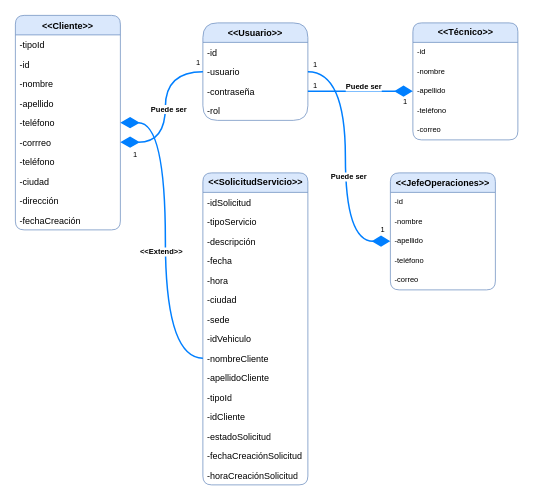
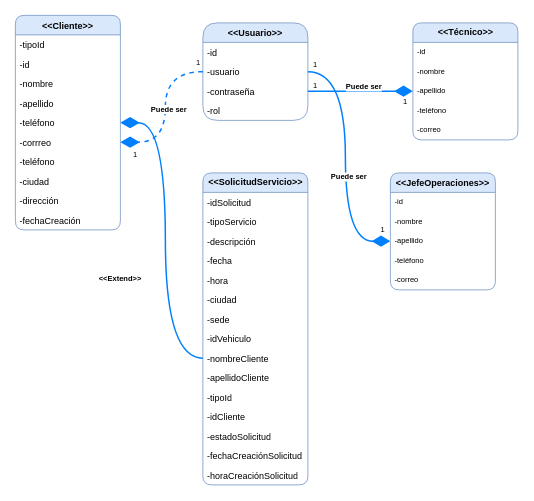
  <mxCell id="0" />
  <mxCell id="1" parent="0" />
  <mxCell id="2" value="&lt;&lt;Cliente&gt;&gt;" style="swimlane;fontStyle=1;childLayout=stackLayout;horizontal=1;startSize=26;fillColor=#dae8fc;horizontalStack=0;resizeParent=1;resizeParentMax=0;resizeLast=0;collapsible=1;marginBottom=0;strokeColor=#6c8ebf;rounded=1;" vertex="1" parent="1"><mxGeometry x="20" y="20" width="140" height="286" as="geometry"><mxRectangle x="290" y="150" width="100" height="30" as="alternateBounds" /></mxGeometry></mxCell>
  <mxCell id="3" value="-tipoId" style="text;strokeColor=none;fillColor=none;align=left;verticalAlign=top;spacingLeft=4;spacingRight=4;overflow=hidden;rotatable=0;points=[[0,0.5],[1,0.5]];portConstraint=eastwest;rounded=1;" vertex="1" parent="2"><mxGeometry y="26" width="140" height="26" as="geometry" /></mxCell>
  <mxCell id="4" value="-id" style="text;strokeColor=none;fillColor=none;align=left;verticalAlign=top;spacingLeft=4;spacingRight=4;overflow=hidden;rotatable=0;points=[[0,0.5],[1,0.5]];portConstraint=eastwest;rounded=1;" vertex="1" parent="2"><mxGeometry y="52" width="140" height="26" as="geometry" /></mxCell>
  <mxCell id="5" value="-nombre" style="text;strokeColor=none;fillColor=none;align=left;verticalAlign=top;spacingLeft=4;spacingRight=4;overflow=hidden;rotatable=0;points=[[0,0.5],[1,0.5]];portConstraint=eastwest;rounded=1;" vertex="1" parent="2"><mxGeometry y="78" width="140" height="26" as="geometry" /></mxCell>
  <mxCell id="6" value="-apellido" style="text;strokeColor=none;fillColor=none;align=left;verticalAlign=top;spacingLeft=4;spacingRight=4;overflow=hidden;rotatable=0;points=[[0,0.5],[1,0.5]];portConstraint=eastwest;rounded=1;" vertex="1" parent="2"><mxGeometry y="104" width="140" height="26" as="geometry" /></mxCell>
  <mxCell id="7" value="-teléfono" style="text;strokeColor=none;fillColor=none;align=left;verticalAlign=top;spacingLeft=4;spacingRight=4;overflow=hidden;rotatable=0;points=[[0,0.5],[1,0.5]];portConstraint=eastwest;rounded=1;" vertex="1" parent="2"><mxGeometry y="130" width="140" height="26" as="geometry" /></mxCell>
  <mxCell id="8" value="-corrreo" style="text;strokeColor=none;fillColor=none;align=left;verticalAlign=top;spacingLeft=4;spacingRight=4;overflow=hidden;rotatable=0;points=[[0,0.5],[1,0.5]];portConstraint=eastwest;rounded=1;" vertex="1" parent="2"><mxGeometry y="156" width="140" height="26" as="geometry" /></mxCell>
  <mxCell id="9" value="-teléfono" style="text;strokeColor=none;fillColor=none;align=left;verticalAlign=top;spacingLeft=4;spacingRight=4;overflow=hidden;rotatable=0;points=[[0,0.5],[1,0.5]];portConstraint=eastwest;rounded=1;" vertex="1" parent="2"><mxGeometry y="182" width="140" height="26" as="geometry" /></mxCell>
  <mxCell id="10" value="-ciudad" style="text;strokeColor=none;fillColor=none;align=left;verticalAlign=top;spacingLeft=4;spacingRight=4;overflow=hidden;rotatable=0;points=[[0,0.5],[1,0.5]];portConstraint=eastwest;rounded=1;" vertex="1" parent="2"><mxGeometry y="208" width="140" height="26" as="geometry" /></mxCell>
  <mxCell id="11" value="-dirección" style="text;strokeColor=none;fillColor=none;align=left;verticalAlign=top;spacingLeft=4;spacingRight=4;overflow=hidden;rotatable=0;points=[[0,0.5],[1,0.5]];portConstraint=eastwest;rounded=1;" vertex="1" parent="2"><mxGeometry y="234" width="140" height="26" as="geometry" /></mxCell>
  <mxCell id="12" value="-fechaCreación" style="text;strokeColor=none;fillColor=none;align=left;verticalAlign=top;spacingLeft=4;spacingRight=4;overflow=hidden;rotatable=0;points=[[0,0.5],[1,0.5]];portConstraint=eastwest;rounded=1;" vertex="1" parent="2"><mxGeometry y="260" width="140" height="26" as="geometry" /></mxCell>
  <mxCell id="13" value="&lt;&lt;Usuario&gt;&gt;" style="swimlane;fontStyle=1;childLayout=stackLayout;horizontal=1;startSize=26;fillColor=#dae8fc;horizontalStack=0;resizeParent=1;resizeParentMax=0;resizeLast=0;collapsible=1;marginBottom=0;strokeColor=#6c8ebf;rounded=1;arcSize=25;" vertex="1" parent="1"><mxGeometry x="270" y="30" width="140" height="130" as="geometry" /></mxCell>
  <mxCell id="14" value="-id" style="text;strokeColor=none;fillColor=none;align=left;verticalAlign=top;spacingLeft=4;spacingRight=4;overflow=hidden;rotatable=0;points=[[0,0.5],[1,0.5]];portConstraint=eastwest;rounded=1;" vertex="1" parent="13"><mxGeometry y="26" width="140" height="26" as="geometry" /></mxCell>
  <mxCell id="15" value="-usuario" style="text;strokeColor=none;fillColor=none;align=left;verticalAlign=top;spacingLeft=4;spacingRight=4;overflow=hidden;rotatable=0;points=[[0,0.5],[1,0.5]];portConstraint=eastwest;rounded=1;" vertex="1" parent="13"><mxGeometry y="52" width="140" height="26" as="geometry" /></mxCell>
  <mxCell id="16" value="-contraseña" style="text;strokeColor=none;fillColor=none;align=left;verticalAlign=top;spacingLeft=4;spacingRight=4;overflow=hidden;rotatable=0;points=[[0,0.5],[1,0.5]];portConstraint=eastwest;rounded=1;" vertex="1" parent="13"><mxGeometry y="78" width="140" height="26" as="geometry" /></mxCell>
  <mxCell id="17" value="-rol" style="text;strokeColor=none;fillColor=none;align=left;verticalAlign=top;spacingLeft=4;spacingRight=4;overflow=hidden;rotatable=0;points=[[0,0.5],[1,0.5]];portConstraint=eastwest;rounded=1;" vertex="1" parent="13"><mxGeometry y="104" width="140" height="26" as="geometry" /></mxCell>
- <mxCell id="18" style="edgeStyle=orthogonalEdgeStyle;rounded=1;orthogonalLoop=1;jettySize=auto;html=1;entryX=1;entryY=0.5;entryDx=0;entryDy=0;startArrow=none;startFill=0;endArrow=diamondThin;endFill=1;endSize=20;strokeColor=#007FFF;strokeWidth=2;curved=1;exitX=0;exitY=0.5;exitDx=0;exitDy=0;" edge="1" parent="1" source="15" target="8"><mxGeometry relative="1" as="geometry"><mxPoint x="340" y="160" as="sourcePoint" /></mxGeometry></mxCell>
+ <mxCell id="18" style="edgeStyle=orthogonalEdgeStyle;rounded=1;orthogonalLoop=1;jettySize=auto;html=1;entryX=1;entryY=0.5;entryDx=0;entryDy=0;startArrow=none;startFill=0;endArrow=diamondThin;endFill=1;endSize=20;strokeColor=#007FFF;strokeWidth=2;curved=1;exitX=0;exitY=0.5;exitDx=0;exitDy=0;dashed=1;" edge="1" parent="1" source="15" target="8"><mxGeometry relative="1" as="geometry"><mxPoint x="340" y="160" as="sourcePoint" /></mxGeometry></mxCell>
  <mxCell id="19" value="1" style="text;html=1;strokeColor=none;fillColor=none;align=center;verticalAlign=middle;whiteSpace=wrap;rounded=0;labelBackgroundColor=default;fontSize=10;" vertex="1" parent="1"><mxGeometry x="244" y="68" width="40" height="30" as="geometry" /></mxCell>
  <mxCell id="20" value="1" style="text;html=1;strokeColor=none;fillColor=none;align=center;verticalAlign=middle;whiteSpace=wrap;rounded=0;labelBackgroundColor=default;fontSize=10;" vertex="1" parent="1"><mxGeometry x="150" y="190" width="60" height="30" as="geometry" /></mxCell>
  <mxCell id="21" value="&lt;&lt;JefeOperaciones&gt;&gt;" style="swimlane;fontStyle=1;childLayout=stackLayout;horizontal=1;startSize=26;fillColor=#dae8fc;horizontalStack=0;resizeParent=1;resizeParentMax=0;resizeLast=0;collapsible=1;marginBottom=0;rounded=1;labelBackgroundColor=none;fontSize=12;strokeColor=#6c8ebf;" vertex="1" parent="1"><mxGeometry x="520" y="230" width="140" height="156" as="geometry" /></mxCell>
  <mxCell id="22" value="-id" style="text;strokeColor=none;fillColor=none;align=left;verticalAlign=top;spacingLeft=4;spacingRight=4;overflow=hidden;rotatable=0;points=[[0,0.5],[1,0.5]];portConstraint=eastwest;rounded=1;labelBackgroundColor=default;fontSize=10;" vertex="1" parent="21"><mxGeometry y="26" width="140" height="26" as="geometry" /></mxCell>
  <mxCell id="23" value="-nombre" style="text;strokeColor=none;fillColor=none;align=left;verticalAlign=top;spacingLeft=4;spacingRight=4;overflow=hidden;rotatable=0;points=[[0,0.5],[1,0.5]];portConstraint=eastwest;rounded=1;labelBackgroundColor=default;fontSize=10;" vertex="1" parent="21"><mxGeometry y="52" width="140" height="26" as="geometry" /></mxCell>
  <mxCell id="24" value="-apellido" style="text;strokeColor=none;fillColor=none;align=left;verticalAlign=top;spacingLeft=4;spacingRight=4;overflow=hidden;rotatable=0;points=[[0,0.5],[1,0.5]];portConstraint=eastwest;rounded=1;labelBackgroundColor=default;fontSize=10;" vertex="1" parent="21"><mxGeometry y="78" width="140" height="26" as="geometry" /></mxCell>
  <mxCell id="25" value="-teléfono" style="text;strokeColor=none;fillColor=none;align=left;verticalAlign=top;spacingLeft=4;spacingRight=4;overflow=hidden;rotatable=0;points=[[0,0.5],[1,0.5]];portConstraint=eastwest;rounded=1;labelBackgroundColor=default;fontSize=10;" vertex="1" parent="21"><mxGeometry y="104" width="140" height="26" as="geometry" /></mxCell>
  <mxCell id="26" value="-correo" style="text;strokeColor=none;fillColor=none;align=left;verticalAlign=top;spacingLeft=4;spacingRight=4;overflow=hidden;rotatable=0;points=[[0,0.5],[1,0.5]];portConstraint=eastwest;rounded=1;labelBackgroundColor=default;fontSize=10;" vertex="1" parent="21"><mxGeometry y="130" width="140" height="26" as="geometry" /></mxCell>
  <mxCell id="27" value="Puede ser" style="rounded=1;fontSize=10;strokeColor=none;fillColor=none;fontStyle=1;labelBackgroundColor=default;html=1;whiteSpace=wrap;" vertex="1" parent="1"><mxGeometry x="190" y="130" width="70" height="30" as="geometry" /></mxCell>
  <mxCell id="28" style="edgeStyle=orthogonalEdgeStyle;curved=1;rounded=1;orthogonalLoop=1;jettySize=auto;html=1;exitX=1;exitY=0.5;exitDx=0;exitDy=0;fontSize=10;endArrow=diamondThin;endFill=1;endSize=19;strokeColor=#007FFF;strokeWidth=2;entryX=0;entryY=0.5;entryDx=0;entryDy=0;" edge="1" parent="1" source="15" target="24"><mxGeometry relative="1" as="geometry"><mxPoint x="490" y="230" as="targetPoint" /></mxGeometry></mxCell>
  <mxCell id="29" value="Puede ser" style="rounded=1;fontSize=10;strokeColor=none;fillColor=none;fontStyle=1;labelBackgroundColor=default;html=1;whiteSpace=wrap;" vertex="1" parent="1"><mxGeometry x="430" y="220" width="70" height="30" as="geometry" /></mxCell>
  <mxCell id="30" value="&lt;b&gt;&lt;font style=&quot;font-size: 12px;&quot;&gt;&amp;lt;&amp;lt;Técnico&amp;gt;&amp;gt;&lt;/font&gt;&lt;/b&gt;" style="swimlane;fontStyle=0;childLayout=stackLayout;horizontal=1;startSize=26;fillColor=#dae8fc;horizontalStack=0;resizeParent=1;resizeParentMax=0;resizeLast=0;collapsible=1;marginBottom=0;rounded=1;labelBackgroundColor=none;fontSize=10;strokeColor=#6c8ebf;html=1;" vertex="1" parent="1"><mxGeometry x="550" y="30" width="140" height="156" as="geometry" /></mxCell>
  <mxCell id="31" value="-id" style="text;strokeColor=none;fillColor=none;align=left;verticalAlign=top;spacingLeft=4;spacingRight=4;overflow=hidden;rotatable=0;points=[[0,0.5],[1,0.5]];portConstraint=eastwest;rounded=1;labelBackgroundColor=none;fontSize=10;html=1;" vertex="1" parent="30"><mxGeometry y="26" width="140" height="26" as="geometry" /></mxCell>
  <mxCell id="32" value="-nombre" style="text;strokeColor=none;fillColor=none;align=left;verticalAlign=top;spacingLeft=4;spacingRight=4;overflow=hidden;rotatable=0;points=[[0,0.5],[1,0.5]];portConstraint=eastwest;rounded=1;labelBackgroundColor=none;fontSize=10;html=1;" vertex="1" parent="30"><mxGeometry y="52" width="140" height="26" as="geometry" /></mxCell>
  <mxCell id="33" value="-apellido" style="text;strokeColor=none;fillColor=none;align=left;verticalAlign=top;spacingLeft=4;spacingRight=4;overflow=hidden;rotatable=0;points=[[0,0.5],[1,0.5]];portConstraint=eastwest;rounded=1;labelBackgroundColor=none;fontSize=10;html=1;" vertex="1" parent="30"><mxGeometry y="78" width="140" height="26" as="geometry" /></mxCell>
  <mxCell id="34" value="-teléfono" style="text;strokeColor=none;fillColor=none;align=left;verticalAlign=top;spacingLeft=4;spacingRight=4;overflow=hidden;rotatable=0;points=[[0,0.5],[1,0.5]];portConstraint=eastwest;rounded=1;labelBackgroundColor=none;fontSize=10;html=1;" vertex="1" parent="30"><mxGeometry y="104" width="140" height="26" as="geometry" /></mxCell>
  <mxCell id="35" value="-correo" style="text;strokeColor=none;fillColor=none;align=left;verticalAlign=top;spacingLeft=4;spacingRight=4;overflow=hidden;rotatable=0;points=[[0,0.5],[1,0.5]];portConstraint=eastwest;rounded=1;labelBackgroundColor=none;fontSize=10;html=1;" vertex="1" parent="30"><mxGeometry y="130" width="140" height="26" as="geometry" /></mxCell>
  <mxCell id="36" style="edgeStyle=orthogonalEdgeStyle;curved=1;rounded=1;orthogonalLoop=1;jettySize=auto;html=1;exitX=1;exitY=0.5;exitDx=0;exitDy=0;entryX=0;entryY=0.5;entryDx=0;entryDy=0;fontSize=12;endArrow=diamondThin;endFill=1;endSize=19;strokeColor=#007FFF;strokeWidth=2;" edge="1" parent="1" source="16" target="33"><mxGeometry relative="1" as="geometry" /></mxCell>
  <mxCell id="37" value="Puede ser" style="rounded=1;fontSize=10;strokeColor=none;fillColor=none;fontStyle=1;labelBackgroundColor=default;html=1;whiteSpace=wrap;" vertex="1" parent="1"><mxGeometry x="450" y="100" width="70" height="30" as="geometry" /></mxCell>
  <mxCell id="38" value="&lt;b&gt;&amp;lt;&amp;lt;SolicitudServicio&amp;gt;&amp;gt;&lt;/b&gt;" style="swimlane;fontStyle=0;childLayout=stackLayout;horizontal=1;startSize=26;fillColor=#dae8fc;horizontalStack=0;resizeParent=1;resizeParentMax=0;resizeLast=0;collapsible=1;marginBottom=0;rounded=1;labelBackgroundColor=none;fontSize=12;strokeColor=#6c8ebf;html=1;" vertex="1" parent="1"><mxGeometry x="270" y="230" width="140" height="416" as="geometry" /></mxCell>
  <mxCell id="39" value="-idSolicitud" style="text;strokeColor=none;fillColor=none;align=left;verticalAlign=top;spacingLeft=4;spacingRight=4;overflow=hidden;rotatable=0;points=[[0,0.5],[1,0.5]];portConstraint=eastwest;rounded=1;labelBackgroundColor=none;fontSize=12;html=1;" vertex="1" parent="38"><mxGeometry y="26" width="140" height="26" as="geometry" /></mxCell>
  <mxCell id="40" value="-tipoServicio" style="text;strokeColor=none;fillColor=none;align=left;verticalAlign=top;spacingLeft=4;spacingRight=4;overflow=hidden;rotatable=0;points=[[0,0.5],[1,0.5]];portConstraint=eastwest;rounded=1;labelBackgroundColor=none;fontSize=12;html=1;" vertex="1" parent="38"><mxGeometry y="52" width="140" height="26" as="geometry" /></mxCell>
  <mxCell id="41" value="-descripción" style="text;strokeColor=none;fillColor=none;align=left;verticalAlign=top;spacingLeft=4;spacingRight=4;overflow=hidden;rotatable=0;points=[[0,0.5],[1,0.5]];portConstraint=eastwest;rounded=1;labelBackgroundColor=none;fontSize=12;html=1;" vertex="1" parent="38"><mxGeometry y="78" width="140" height="26" as="geometry" /></mxCell>
  <mxCell id="42" value="-fecha" style="text;strokeColor=none;fillColor=none;align=left;verticalAlign=top;spacingLeft=4;spacingRight=4;overflow=hidden;rotatable=0;points=[[0,0.5],[1,0.5]];portConstraint=eastwest;rounded=1;labelBackgroundColor=none;fontSize=12;html=1;" vertex="1" parent="38"><mxGeometry y="104" width="140" height="26" as="geometry" /></mxCell>
  <mxCell id="43" value="-hora" style="text;strokeColor=none;fillColor=none;align=left;verticalAlign=top;spacingLeft=4;spacingRight=4;overflow=hidden;rotatable=0;points=[[0,0.5],[1,0.5]];portConstraint=eastwest;rounded=1;labelBackgroundColor=none;fontSize=12;html=1;" vertex="1" parent="38"><mxGeometry y="130" width="140" height="26" as="geometry" /></mxCell>
  <mxCell id="44" value="-ciudad" style="text;strokeColor=none;fillColor=none;align=left;verticalAlign=top;spacingLeft=4;spacingRight=4;overflow=hidden;rotatable=0;points=[[0,0.5],[1,0.5]];portConstraint=eastwest;rounded=1;labelBackgroundColor=none;fontSize=12;html=1;" vertex="1" parent="38"><mxGeometry y="156" width="140" height="26" as="geometry" /></mxCell>
  <mxCell id="45" value="-sede" style="text;strokeColor=none;fillColor=none;align=left;verticalAlign=top;spacingLeft=4;spacingRight=4;overflow=hidden;rotatable=0;points=[[0,0.5],[1,0.5]];portConstraint=eastwest;rounded=1;labelBackgroundColor=none;fontSize=12;html=1;" vertex="1" parent="38"><mxGeometry y="182" width="140" height="26" as="geometry" /></mxCell>
  <mxCell id="46" value="-idVehiculo" style="text;strokeColor=none;fillColor=none;align=left;verticalAlign=top;spacingLeft=4;spacingRight=4;overflow=hidden;rotatable=0;points=[[0,0.5],[1,0.5]];portConstraint=eastwest;rounded=1;labelBackgroundColor=none;fontSize=12;html=1;" vertex="1" parent="38"><mxGeometry y="208" width="140" height="26" as="geometry" /></mxCell>
  <mxCell id="47" value="-nombreCliente" style="text;strokeColor=none;fillColor=none;align=left;verticalAlign=top;spacingLeft=4;spacingRight=4;overflow=hidden;rotatable=0;points=[[0,0.5],[1,0.5]];portConstraint=eastwest;rounded=1;labelBackgroundColor=none;fontSize=12;html=1;" vertex="1" parent="38"><mxGeometry y="234" width="140" height="26" as="geometry" /></mxCell>
  <mxCell id="48" value="-apellidoCliente" style="text;strokeColor=none;fillColor=none;align=left;verticalAlign=top;spacingLeft=4;spacingRight=4;overflow=hidden;rotatable=0;points=[[0,0.5],[1,0.5]];portConstraint=eastwest;rounded=1;labelBackgroundColor=none;fontSize=12;html=1;" vertex="1" parent="38"><mxGeometry y="260" width="140" height="26" as="geometry" /></mxCell>
  <mxCell id="49" value="-tipoId" style="text;strokeColor=none;fillColor=none;align=left;verticalAlign=top;spacingLeft=4;spacingRight=4;overflow=hidden;rotatable=0;points=[[0,0.5],[1,0.5]];portConstraint=eastwest;rounded=1;labelBackgroundColor=none;fontSize=12;html=1;" vertex="1" parent="38"><mxGeometry y="286" width="140" height="26" as="geometry" /></mxCell>
  <mxCell id="50" value="-idCliente" style="text;strokeColor=none;fillColor=none;align=left;verticalAlign=top;spacingLeft=4;spacingRight=4;overflow=hidden;rotatable=0;points=[[0,0.5],[1,0.5]];portConstraint=eastwest;rounded=1;labelBackgroundColor=none;fontSize=12;html=1;" vertex="1" parent="38"><mxGeometry y="312" width="140" height="26" as="geometry" /></mxCell>
  <mxCell id="51" value="-estadoSolicitud" style="text;strokeColor=none;fillColor=none;align=left;verticalAlign=top;spacingLeft=4;spacingRight=4;overflow=hidden;rotatable=0;points=[[0,0.5],[1,0.5]];portConstraint=eastwest;rounded=1;labelBackgroundColor=none;fontSize=12;html=1;" vertex="1" parent="38"><mxGeometry y="338" width="140" height="26" as="geometry" /></mxCell>
  <mxCell id="52" value="-fechaCreaciónSolicitud" style="text;strokeColor=none;fillColor=none;align=left;verticalAlign=top;spacingLeft=4;spacingRight=4;overflow=hidden;rotatable=0;points=[[0,0.5],[1,0.5]];portConstraint=eastwest;rounded=1;labelBackgroundColor=none;fontSize=12;html=1;" vertex="1" parent="38"><mxGeometry y="364" width="140" height="26" as="geometry" /></mxCell>
  <mxCell id="53" value="-horaCreaciónSolicitud" style="text;strokeColor=none;fillColor=none;align=left;verticalAlign=top;spacingLeft=4;spacingRight=4;overflow=hidden;rotatable=0;points=[[0,0.5],[1,0.5]];portConstraint=eastwest;rounded=1;labelBackgroundColor=none;fontSize=12;html=1;" vertex="1" parent="38"><mxGeometry y="390" width="140" height="26" as="geometry" /></mxCell>
  <mxCell id="54" value="1" style="text;html=1;strokeColor=none;fillColor=none;align=center;verticalAlign=middle;whiteSpace=wrap;rounded=0;labelBackgroundColor=default;fontSize=10;" vertex="1" parent="1"><mxGeometry x="400" y="70" width="40" height="30" as="geometry" /></mxCell>
  <mxCell id="55" value="1" style="text;html=1;strokeColor=none;fillColor=none;align=center;verticalAlign=middle;whiteSpace=wrap;rounded=0;labelBackgroundColor=default;fontSize=10;" vertex="1" parent="1"><mxGeometry x="490" y="290" width="40" height="30" as="geometry" /></mxCell>
  <mxCell id="56" value="1" style="text;html=1;strokeColor=none;fillColor=none;align=center;verticalAlign=middle;whiteSpace=wrap;rounded=0;labelBackgroundColor=default;fontSize=10;" vertex="1" parent="1"><mxGeometry x="400" y="98" width="40" height="30" as="geometry" /></mxCell>
  <mxCell id="57" value="1" style="text;html=1;strokeColor=none;fillColor=none;align=center;verticalAlign=middle;whiteSpace=wrap;rounded=0;labelBackgroundColor=default;fontSize=10;" vertex="1" parent="1"><mxGeometry x="520" y="120" width="40" height="30" as="geometry" /></mxCell>
  <mxCell id="58" style="edgeStyle=orthogonalEdgeStyle;curved=1;rounded=1;orthogonalLoop=1;jettySize=auto;html=1;exitX=0;exitY=0.5;exitDx=0;exitDy=0;fontSize=12;startArrow=none;startFill=0;endArrow=diamondThin;endFill=1;endSize=20;strokeColor=#007FFF;strokeWidth=2;entryX=1;entryY=0.5;entryDx=0;entryDy=0;" edge="1" parent="1" source="47" target="7"><mxGeometry relative="1" as="geometry" /></mxCell>
- <mxCell id="59" value="&amp;lt;&amp;lt;Extend&amp;gt;&amp;gt;" style="rounded=1;fontSize=10;strokeColor=none;fillColor=none;fontStyle=1;labelBackgroundColor=default;html=1;whiteSpace=wrap;" vertex="1" parent="1"><mxGeometry x="180" y="320" width="70" height="30" as="geometry" /></mxCell>
+ <mxCell id="59" value="&amp;lt;&amp;lt;Extend&amp;gt;&amp;gt;" style="rounded=1;fontSize=10;strokeColor=none;fillColor=none;fontStyle=1;labelBackgroundColor=default;html=1;whiteSpace=wrap;" vertex="1" parent="1"><mxGeometry x="125" y="355" width="70" height="30" as="geometry" /></mxCell>
